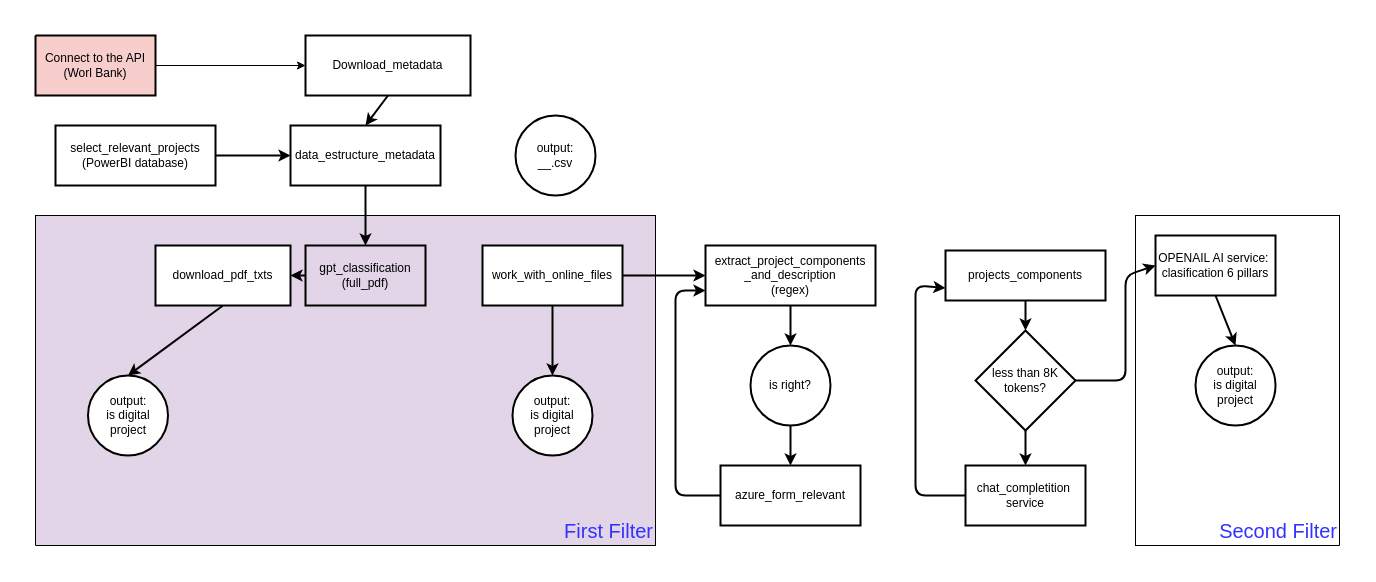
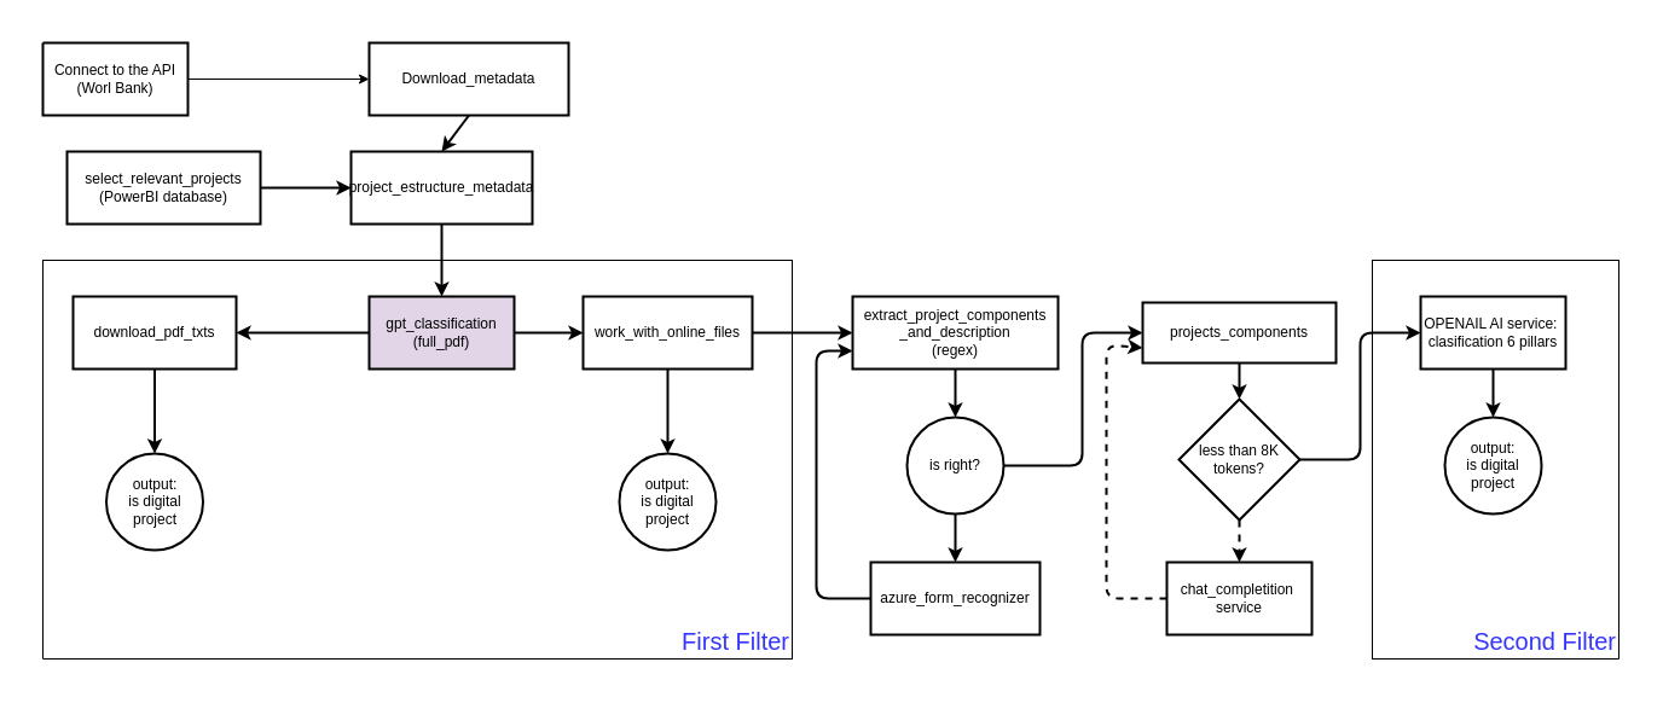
  <mxCell id="0" />
  <mxCell id="1" parent="0" />
  <mxCell id="2" value="&lt;font color=&quot;#3333ff&quot;&gt;Second Filter&lt;/font&gt;" style="whiteSpace=wrap;html=1;strokeColor=#000000;strokeWidth=1;fontColor=#000000;fillColor=#FFFFFF;gradientColor=none;align=right;verticalAlign=bottom;fontSize=20;" vertex="1" parent="1"><mxGeometry x="1135" y="215" width="204" height="330" as="geometry" /></mxCell>
- <mxCell id="3" value="First Filter" style="whiteSpace=wrap;html=1;strokeColor=#000000;strokeWidth=1;fontColor=#3333FF;fillColor=#e1d5e7;verticalAlign=bottom;align=right;fontSize=20;" vertex="1" parent="1"><mxGeometry x="35" y="215" width="620" height="330" as="geometry" /></mxCell>
+ <mxCell id="3" value="First Filter" style="whiteSpace=wrap;html=1;strokeColor=#000000;strokeWidth=1;fontColor=#3333FF;fillColor=#FFFFFF;verticalAlign=bottom;align=right;fontSize=20;" vertex="1" parent="1"><mxGeometry x="35" y="215" width="620" height="330" as="geometry" /></mxCell>
  <mxCell id="4" style="edgeStyle=none;html=1;exitX=1;exitY=0.5;exitDx=0;exitDy=0;entryX=0;entryY=0.5;entryDx=0;entryDy=0;strokeColor=#000000;strokeWidth=1;fontColor=#000000;" edge="1" parent="1" source="5" target="36"><mxGeometry relative="1" as="geometry" /></mxCell>
- <mxCell id="5" value="Connect to the API&lt;br&gt;(Worl Bank)" style="whiteSpace=wrap;html=1;fillColor=#f8cecc;strokeColor=#000000;strokeWidth=2;fontColor=#000000;" vertex="1" parent="1"><mxGeometry x="35" y="35" width="120" height="60" as="geometry" /></mxCell>
+ <mxCell id="5" value="Connect to the API&lt;br&gt;(Worl Bank)" style="whiteSpace=wrap;html=1;fillColor=#FFFFFF;strokeColor=#000000;strokeWidth=2;fontColor=#000000;" vertex="1" parent="1"><mxGeometry x="35" y="35" width="120" height="60" as="geometry" /></mxCell>
  <mxCell id="6" style="edgeStyle=none;html=1;exitX=1;exitY=0.5;exitDx=0;exitDy=0;entryX=0;entryY=0.5;entryDx=0;entryDy=0;strokeColor=#000000;strokeWidth=2;fontColor=#000000;" edge="1" parent="1" source="7" target="10"><mxGeometry relative="1" as="geometry" /></mxCell>
  <mxCell id="7" value="select_relevant_projects&lt;br&gt;(PowerBI database)" style="whiteSpace=wrap;html=1;strokeColor=#000000;strokeWidth=2;fontColor=#000000;fillColor=#FFFFFF;" vertex="1" parent="1"><mxGeometry x="55" y="125" width="160" height="60" as="geometry" /></mxCell>
  <mxCell id="8" style="edgeStyle=none;html=1;exitX=0.5;exitY=1;exitDx=0;exitDy=0;entryX=0.5;entryY=0;entryDx=0;entryDy=0;strokeColor=#000000;strokeWidth=2;fontColor=#000000;" edge="1" parent="1" source="10" target="38"><mxGeometry relative="1" as="geometry" /></mxCell>
- <mxCell id="10" value="data_estructure_metadata" style="whiteSpace=wrap;html=1;strokeColor=#000000;strokeWidth=2;fontColor=#000000;fillColor=#FFFFFF;" vertex="1" parent="1"><mxGeometry x="290" y="125" width="150" height="60" as="geometry" /></mxCell>
- <mxCell id="11" value="output:&lt;br&gt;__.csv" style="ellipse;whiteSpace=wrap;html=1;strokeColor=#000000;strokeWidth=2;fontColor=#000000;fillColor=#FFFFFF;" vertex="1" parent="1"><mxGeometry x="515" y="115" width="80" height="80" as="geometry" /></mxCell>
+ <mxCell id="9" style="edgeStyle=none;html=1;exitX=1;exitY=0.5;exitDx=0;exitDy=0;entryX=0;entryY=0.5;entryDx=0;entryDy=0;strokeColor=#000000;strokeWidth=2;fontColor=#000000;" edge="1" parent="1" source="38" target="18"><mxGeometry relative="1" as="geometry" /></mxCell>
+ <mxCell id="10" value="project_estructure_metadata" style="whiteSpace=wrap;html=1;strokeColor=#000000;strokeWidth=2;fontColor=#000000;fillColor=#FFFFFF;" vertex="1" parent="1"><mxGeometry x="290" y="125" width="150" height="60" as="geometry" /></mxCell>
  <mxCell id="12" style="edgeStyle=none;html=1;exitX=0.5;exitY=1;exitDx=0;exitDy=0;entryX=0.5;entryY=0;entryDx=0;entryDy=0;strokeColor=#000000;strokeWidth=2;fontColor=#000000;" edge="1" parent="1" source="13" target="14"><mxGeometry relative="1" as="geometry" /></mxCell>
- <mxCell id="13" value="download_pdf_txts" style="whiteSpace=wrap;html=1;strokeColor=#000000;strokeWidth=2;fontColor=#000000;fillColor=#FFFFFF;" vertex="1" parent="1"><mxGeometry x="155" y="245" width="135" height="60" as="geometry" /></mxCell>
+ <mxCell id="13" value="download_pdf_txts" style="whiteSpace=wrap;html=1;strokeColor=#000000;strokeWidth=2;fontColor=#000000;fillColor=#FFFFFF;" vertex="1" parent="1"><mxGeometry x="60" y="245" width="135" height="60" as="geometry" /></mxCell>
  <mxCell id="14" value="output:&lt;br&gt;is digital project" style="ellipse;whiteSpace=wrap;html=1;strokeColor=#000000;strokeWidth=2;fontColor=#000000;fillColor=#FFFFFF;" vertex="1" parent="1"><mxGeometry x="87.5" y="375" width="80" height="80" as="geometry" /></mxCell>
  <mxCell id="15" value="output:&lt;br&gt;is digital project" style="ellipse;whiteSpace=wrap;html=1;strokeColor=#000000;strokeWidth=2;fontColor=#000000;fillColor=#FFFFFF;" vertex="1" parent="1"><mxGeometry x="512" y="375" width="80" height="80" as="geometry" /></mxCell>
  <mxCell id="16" style="edgeStyle=none;html=1;exitX=0.5;exitY=1;exitDx=0;exitDy=0;entryX=0.5;entryY=0;entryDx=0;entryDy=0;strokeColor=#000000;strokeWidth=2;fontColor=#000000;" edge="1" parent="1" source="18" target="15"><mxGeometry relative="1" as="geometry" /></mxCell>
  <mxCell id="17" style="edgeStyle=none;html=1;exitX=1;exitY=0.5;exitDx=0;exitDy=0;entryX=0;entryY=0.5;entryDx=0;entryDy=0;strokeColor=#000000;strokeWidth=2;fontColor=#000000;" edge="1" parent="1" source="18" target="20"><mxGeometry relative="1" as="geometry" /></mxCell>
  <mxCell id="18" value="work_with_online_files" style="whiteSpace=wrap;html=1;strokeColor=#000000;strokeWidth=2;fontColor=#000000;fillColor=#FFFFFF;gradientColor=none;" vertex="1" parent="1"><mxGeometry x="482" y="245" width="140" height="60" as="geometry" /></mxCell>
  <mxCell id="19" style="edgeStyle=none;html=1;exitX=0.5;exitY=1;exitDx=0;exitDy=0;entryX=0.5;entryY=0;entryDx=0;entryDy=0;strokeColor=#000000;strokeWidth=2;fontColor=#000000;" edge="1" parent="1" source="20" target="23"><mxGeometry relative="1" as="geometry" /></mxCell>
  <mxCell id="20" value="extract_project_components&lt;br&gt;_and_description&lt;br&gt;(regex)" style="whiteSpace=wrap;html=1;strokeColor=#000000;strokeWidth=2;fontColor=#000000;fillColor=#FFFFFF;" vertex="1" parent="1"><mxGeometry x="705" y="245" width="170" height="60" as="geometry" /></mxCell>
  <mxCell id="21" style="edgeStyle=none;html=1;exitX=0.5;exitY=1;exitDx=0;exitDy=0;entryX=0.5;entryY=0;entryDx=0;entryDy=0;strokeColor=#000000;strokeWidth=2;fontColor=#000000;" edge="1" parent="1" source="23" target="25"><mxGeometry relative="1" as="geometry" /></mxCell>
+ <mxCell id="22" style="edgeStyle=none;html=1;exitX=1;exitY=0.5;exitDx=0;exitDy=0;strokeColor=#000000;strokeWidth=2;fontColor=#000000;entryX=0;entryY=0.5;entryDx=0;entryDy=0;" edge="1" parent="1" source="23" target="27"><mxGeometry relative="1" as="geometry"><mxPoint x="855" y="395" as="targetPoint" /><Array as="points"><mxPoint x="895" y="385" /><mxPoint x="895" y="275" /></Array></mxGeometry></mxCell>
  <mxCell id="23" value="is right?" style="ellipse;whiteSpace=wrap;html=1;strokeColor=#000000;strokeWidth=2;fontColor=#000000;fillColor=#FFFFFF;" vertex="1" parent="1"><mxGeometry x="750" y="345" width="80" height="80" as="geometry" /></mxCell>
  <mxCell id="24" style="edgeStyle=none;html=1;exitX=0;exitY=0.5;exitDx=0;exitDy=0;entryX=0;entryY=0.75;entryDx=0;entryDy=0;strokeColor=#000000;strokeWidth=2;fontColor=#000000;" edge="1" parent="1" source="25" target="20"><mxGeometry relative="1" as="geometry"><Array as="points"><mxPoint x="675" y="495" /><mxPoint x="675" y="290" /></Array></mxGeometry></mxCell>
- <mxCell id="25" value="azure_form_relevant" style="whiteSpace=wrap;html=1;strokeColor=#000000;strokeWidth=2;fontColor=#000000;fillColor=#FFFFFF;" vertex="1" parent="1"><mxGeometry x="720" y="465" width="140" height="60" as="geometry" /></mxCell>
+ <mxCell id="25" value="azure_form_recognizer" style="whiteSpace=wrap;html=1;strokeColor=#000000;strokeWidth=2;fontColor=#000000;fillColor=#FFFFFF;" vertex="1" parent="1"><mxGeometry x="720" y="465" width="140" height="60" as="geometry" /></mxCell>
  <mxCell id="26" style="edgeStyle=none;html=1;exitX=0.5;exitY=1;exitDx=0;exitDy=0;entryX=0.5;entryY=0;entryDx=0;entryDy=0;strokeColor=#000000;strokeWidth=2;fontColor=#000000;" edge="1" parent="1" source="27" target="30"><mxGeometry relative="1" as="geometry" /></mxCell>
  <mxCell id="27" value="projects_components" style="whiteSpace=wrap;html=1;strokeColor=#000000;strokeWidth=2;fontColor=#000000;fillColor=#FFFFFF;" vertex="1" parent="1"><mxGeometry x="945" y="250" width="160" height="50" as="geometry" /></mxCell>
- <mxCell id="28" style="edgeStyle=none;html=1;exitX=0.5;exitY=1;exitDx=0;exitDy=0;entryX=0.5;entryY=0;entryDx=0;entryDy=0;strokeColor=#000000;strokeWidth=2;fontColor=#000000;" edge="1" parent="1" source="30" target="32"><mxGeometry relative="1" as="geometry" /></mxCell>
+ <mxCell id="28" style="edgeStyle=none;html=1;exitX=0.5;exitY=1;exitDx=0;exitDy=0;entryX=0.5;entryY=0;entryDx=0;entryDy=0;strokeColor=#000000;strokeWidth=2;fontColor=#000000;dashed=1;" edge="1" parent="1" source="30" target="32"><mxGeometry relative="1" as="geometry" /></mxCell>
  <mxCell id="29" style="edgeStyle=none;html=1;exitX=1;exitY=0.5;exitDx=0;exitDy=0;entryX=0;entryY=0.5;entryDx=0;entryDy=0;strokeColor=#000000;strokeWidth=2;fontColor=#000000;" edge="1" parent="1" source="30" target="34"><mxGeometry relative="1" as="geometry"><Array as="points"><mxPoint x="1125" y="380" /><mxPoint x="1125" y="275" /></Array></mxGeometry></mxCell>
  <mxCell id="30" value="less than 8K tokens?" style="rhombus;whiteSpace=wrap;html=1;strokeColor=#000000;strokeWidth=2;fontColor=#000000;fillColor=#FFFFFF;" vertex="1" parent="1"><mxGeometry x="975" y="330" width="100" height="100" as="geometry" /></mxCell>
- <mxCell id="31" style="edgeStyle=none;html=1;exitX=0;exitY=0.5;exitDx=0;exitDy=0;entryX=0;entryY=0.75;entryDx=0;entryDy=0;strokeColor=#000000;strokeWidth=2;fontColor=#000000;" edge="1" parent="1" source="32" target="27"><mxGeometry relative="1" as="geometry"><Array as="points"><mxPoint x="915" y="495" /><mxPoint x="915" y="285" /></Array></mxGeometry></mxCell>
+ <mxCell id="31" style="edgeStyle=none;html=1;exitX=0;exitY=0.5;exitDx=0;exitDy=0;entryX=0;entryY=0.75;entryDx=0;entryDy=0;strokeColor=#000000;strokeWidth=2;fontColor=#000000;dashed=1;" edge="1" parent="1" source="32" target="27"><mxGeometry relative="1" as="geometry"><Array as="points"><mxPoint x="915" y="495" /><mxPoint x="915" y="285" /></Array></mxGeometry></mxCell>
  <mxCell id="32" value="chat_completition&amp;nbsp;&lt;br&gt;service" style="whiteSpace=wrap;html=1;strokeColor=#000000;strokeWidth=2;fontColor=#000000;fillColor=#FFFFFF;" vertex="1" parent="1"><mxGeometry x="965" y="465" width="120" height="60" as="geometry" /></mxCell>
  <mxCell id="33" style="edgeStyle=none;html=1;exitX=0.5;exitY=1;exitDx=0;exitDy=0;entryX=0.5;entryY=0;entryDx=0;entryDy=0;strokeColor=#000000;strokeWidth=2;fontSize=20;fontColor=#3333FF;" edge="1" parent="1" source="34" target="39"><mxGeometry relative="1" as="geometry" /></mxCell>
- <mxCell id="34" value="OPENAIL AI service:&amp;nbsp;&lt;br&gt;clasification 6 pillars" style="whiteSpace=wrap;html=1;strokeColor=#000000;strokeWidth=2;fontColor=#000000;fillColor=#FFFFFF;" vertex="1" parent="1"><mxGeometry x="1155" y="235" width="120" height="60" as="geometry" /></mxCell>
+ <mxCell id="34" value="OPENAIL AI service:&amp;nbsp;&lt;br&gt;clasification 6 pillars" style="whiteSpace=wrap;html=1;strokeColor=#000000;strokeWidth=2;fontColor=#000000;fillColor=#FFFFFF;" vertex="1" parent="1"><mxGeometry x="1175" y="245" width="120" height="60" as="geometry" /></mxCell>
  <mxCell id="35" style="edgeStyle=none;html=1;exitX=0.5;exitY=1;exitDx=0;exitDy=0;entryX=0.5;entryY=0;entryDx=0;entryDy=0;strokeColor=#000000;strokeWidth=2;fontColor=#000000;" edge="1" parent="1" source="36" target="10"><mxGeometry relative="1" as="geometry" /></mxCell>
  <mxCell id="36" value="Download_metadata" style="whiteSpace=wrap;html=1;strokeColor=#000000;strokeWidth=2;fontColor=#000000;fillColor=#FFFFFF;" vertex="1" parent="1"><mxGeometry x="305" y="35" width="165" height="60" as="geometry" /></mxCell>
  <mxCell id="37" style="edgeStyle=none;html=1;exitX=0;exitY=0.5;exitDx=0;exitDy=0;entryX=1;entryY=0.5;entryDx=0;entryDy=0;strokeColor=#000000;strokeWidth=2;fontColor=#000000;" edge="1" parent="1" source="38" target="13"><mxGeometry relative="1" as="geometry" /></mxCell>
  <mxCell id="38" value="gpt_classification (full_pdf)" style="whiteSpace=wrap;html=1;strokeColor=#000000;strokeWidth=2;fontColor=#000000;fillColor=#e1d5e7;" vertex="1" parent="1"><mxGeometry x="305" y="245" width="120" height="60" as="geometry" /></mxCell>
  <mxCell id="39" value="output:&lt;br&gt;is digital project" style="ellipse;whiteSpace=wrap;html=1;strokeColor=#000000;strokeWidth=2;fontColor=#000000;fillColor=#FFFFFF;" vertex="1" parent="1"><mxGeometry x="1195" y="345" width="80" height="80" as="geometry" /></mxCell>
  <mxCell id="40" value="" style="whiteSpace=wrap;html=1;strokeColor=none;strokeWidth=1;fontSize=20;fontColor=#333333;fillColor=#FFFFFF;" vertex="1" parent="1"><mxGeometry x="1339" y="545" width="15" height="15" as="geometry" /></mxCell>
  <mxCell id="41" value="" style="whiteSpace=wrap;html=1;strokeColor=none;strokeWidth=1;fontSize=20;fontColor=#333333;fillColor=#FFFFFF;" vertex="1" parent="1"><mxGeometry x="20" y="545" width="15" height="15" as="geometry" /></mxCell>
  <mxCell id="42" value="" style="whiteSpace=wrap;html=1;strokeColor=none;strokeWidth=1;fontSize=20;fontColor=#333333;fillColor=#FFFFFF;" vertex="1" parent="1"><mxGeometry x="20" y="20" width="15" height="15" as="geometry" /></mxCell>
